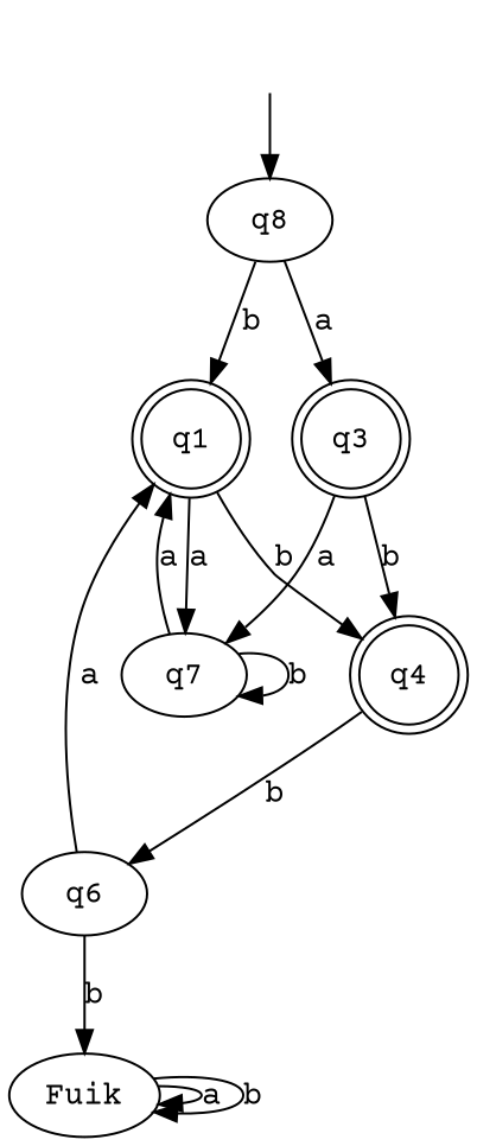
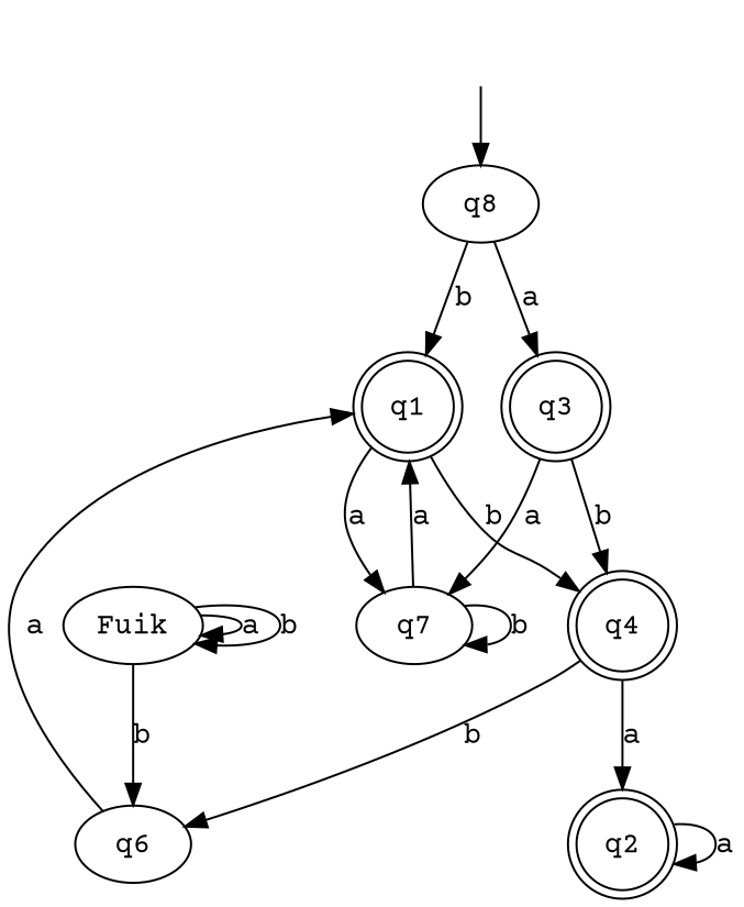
  digraph {
    fontname="Courier Prime"
    node [fontname="Courier Prime" shape=doublecircle]
    edge [fontname="Courier Prime" weight=a]
    "" [shape=none]
    n2 [label=q8 shape=""]
    q1
    q3
    q4
    q7 [shape=ellipse]
+   q2
    q6 [shape=""]
    Fuik [shape=""]
    "" -> n2 [weight=""]
    n2 -> q1 [label=b weight=b]
    n2 -> q3 [label=a]
    q1 -> q4 [label=b weight=b]
    q1 -> q7 [label=a]
    q3 -> q4 [label=b weight=b]
    q3 -> q7 [label=a]
+   q4 -> q2 [label=a]
    q4 -> q6 [label=b weight=b]
    q7 -> q1 [label=a]
    q7 -> q7 [label=b weight=b]
+   q2 -> q2 [label=a]
    q6 -> q1 [label=a]
-   q6 -> Fuik [label=b weight=b]
+   Fuik -> q6 [label=b weight=b]
    Fuik -> Fuik [label=a]
    Fuik -> Fuik [label=b weight=b]
  }
